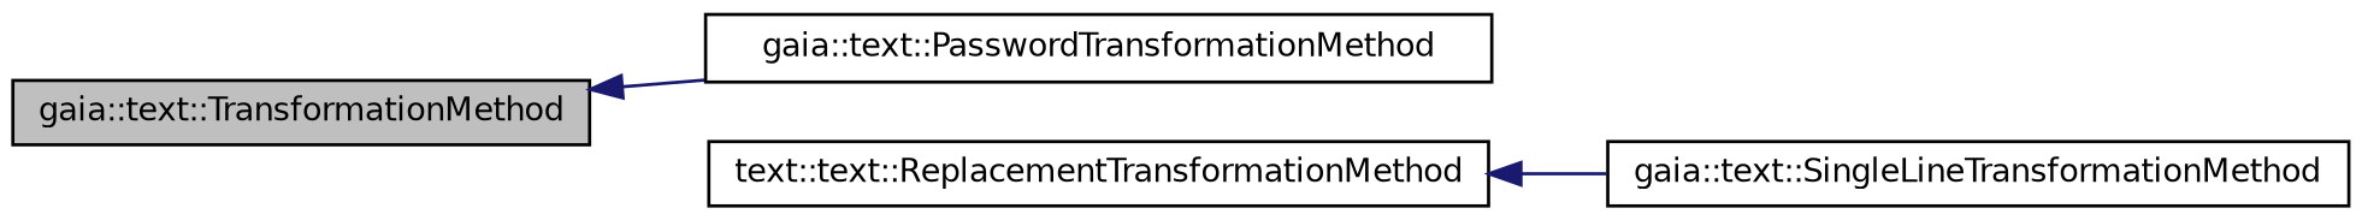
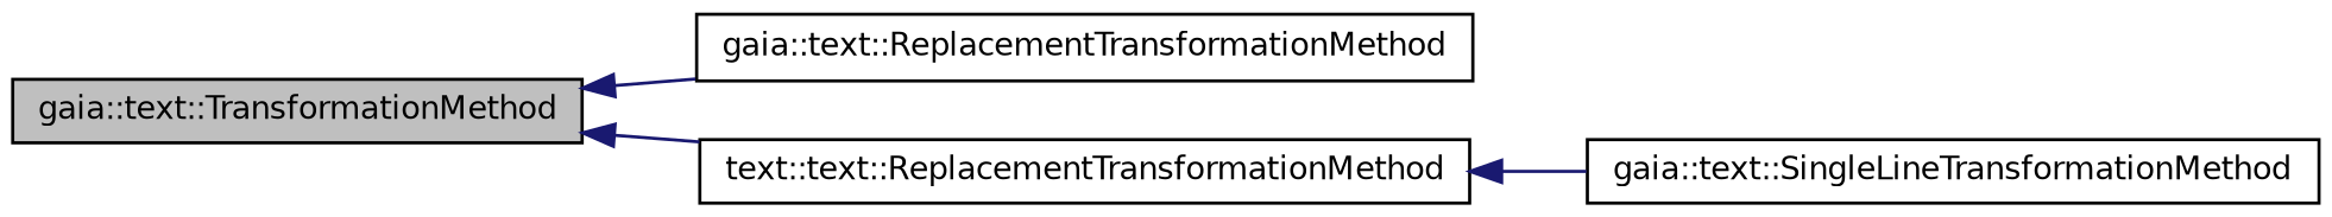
  digraph {
    rankdir=LR
    node [color=black fillcolor=white fontname=Helvetica fontsize=10 shape=record style=filled]
    edge [color=midnightblue dir=back fontname=Helvetica fontsize=10 labelfontname=Helvetica labelfontsize=10 style=solid]
    n1 [fillcolor=grey75 fontcolor=black height=0.2 label="gaia::text::TransformationMethod" width=0.4]
-   n2 [height=0.2 label="gaia::text::PasswordTransformationMethod" width=0.4]
+   n2 [height=0.2 label="gaia::text::ReplacementTransformationMethod" width=0.4]
    n3 [height=0.2 label="text::text::ReplacementTransformationMethod" width=0.4]
    n4 [height=0.2 label="gaia::text::SingleLineTransformationMethod" width=0.4]
    n1 -> n2
+   n1 -> n3
    n3 -> n4
  }
